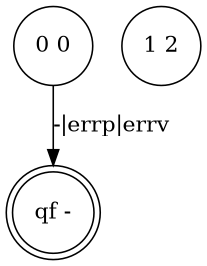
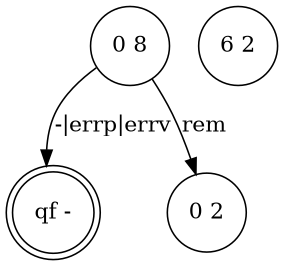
  digraph {
    node [shape=circle]
    "qf -" [shape=doublecircle]
-   "0 0"
-   "1 2"
+   "0 0" [label="0 8"]
+   "0 2"
+   "1 2" [label="6 2"]
    "0 0" -> "qf -" [label="-|errp|errv"]
+   "0 0" -> "0 2" [label=rem]
  }
